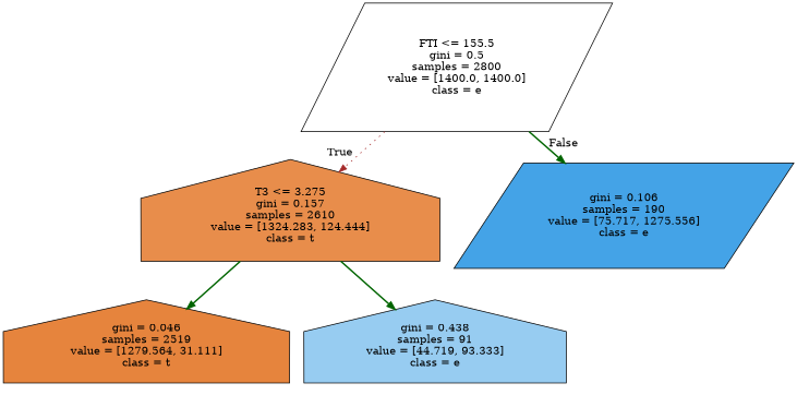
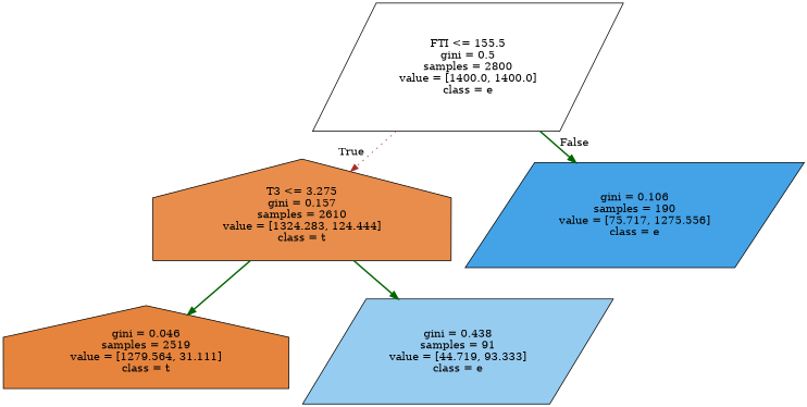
  digraph {
    node [color=black shape=house style=filled]
    edge [color=darkgreen style=bold]
    n1 [fillcolor="#399de500" label="FTI <= 155.5\ngini = 0.5\nsamples = 2800\nvalue = [1400.0, 1400.0]\nclass = e" shape=parallelogram]
    n2 [fillcolor="#e58139e7" label="T3 <= 3.275\ngini = 0.157\nsamples = 2610\nvalue = [1324.283, 124.444]\nclass = t"]
    n3 [fillcolor="#399de5f0" label="gini = 0.106\nsamples = 190\nvalue = [75.717, 1275.556]\nclass = e" shape=parallelogram]
    n4 [fillcolor="#e58139f9" label="gini = 0.046\nsamples = 2519\nvalue = [1279.564, 31.111]\nclass = t"]
-   n5 [fillcolor="#399de585" label="gini = 0.438\nsamples = 91\nvalue = [44.719, 93.333]\nclass = e"]
+   n5 [fillcolor="#399de585" label="gini = 0.438\nsamples = 91\nvalue = [44.719, 93.333]\nclass = e" shape=parallelogram]
    n1 -> n2 [headlabel=True labelangle=45 labeldistance=2.5 color=brown style=dotted]
    n1 -> n3 [headlabel=False labelangle=-45 labeldistance=2.5]
    n2 -> n4
    n2 -> n5
  }
